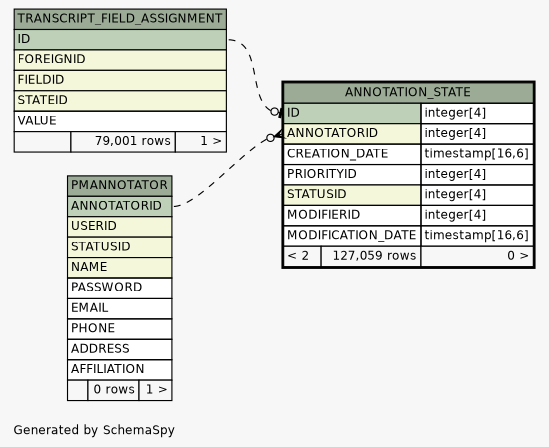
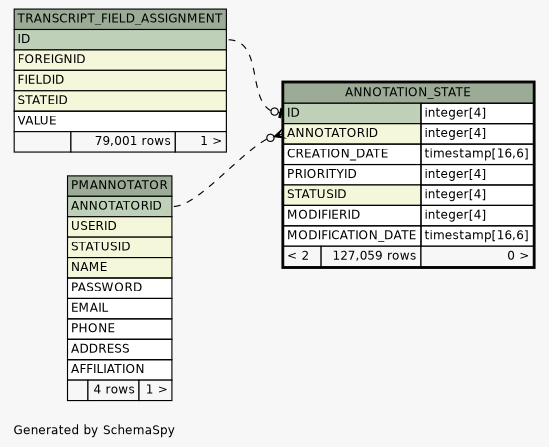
  digraph {
    bgcolor="#f7f7f7"
    fontname=Helvetica
    fontsize=11
    label="\nGenerated by SchemaSpy"
    labeljust=l
    nodesep=0.18
    rankdir=RL
    ranksep=0.46
    node [fontname=Helvetica fontsize=11 shape=plaintext]
    edge [arrowhead=none arrowsize=0.8 dir=back style=dashed]
    n1 [label=<     <TABLE BORDER="2" CELLBORDER="1" CELLSPACING="0" BGCOLOR="#ffffff">       <TR><TD COLSPAN="3" BGCOLOR="#9bab96" ALIGN="CENTER">ANNOTATION_STATE</TD></TR>       <TR><TD PORT="ID" COLSPAN="2" BGCOLOR="#bed1b8" ALIGN="LEFT">ID</TD><TD PORT="ID.type" ALIGN="LEFT">integer[4]</TD></TR>       <TR><TD PORT="ANNOTATORID" COLSPAN="2" BGCOLOR="#f4f7da" ALIGN="LEFT">ANNOTATORID</TD><TD PORT="ANNOTATORID.type" ALIGN="LEFT">integer[4]</TD></TR>       <TR><TD PORT="CREATION_DATE" COLSPAN="2" ALIGN="LEFT">CREATION_DATE</TD><TD PORT="CREATION_DATE.type" ALIGN="LEFT">timestamp[16,6]</TD></TR>       <TR><TD PORT="PRIORITYID" COLSPAN="2" ALIGN="LEFT">PRIORITYID</TD><TD PORT="PRIORITYID.type" ALIGN="LEFT">integer[4]</TD></TR>       <TR><TD PORT="STATUSID" COLSPAN="2" BGCOLOR="#f4f7da" ALIGN="LEFT">STATUSID</TD><TD PORT="STATUSID.type" ALIGN="LEFT">integer[4]</TD></TR>       <TR><TD PORT="MODIFIERID" COLSPAN="2" ALIGN="LEFT">MODIFIERID</TD><TD PORT="MODIFIERID.type" ALIGN="LEFT">integer[4]</TD></TR>       <TR><TD PORT="MODIFICATION_DATE" COLSPAN="2" ALIGN="LEFT">MODIFICATION_DATE</TD><TD PORT="MODIFICATION_DATE.type" ALIGN="LEFT">timestamp[16,6]</TD></TR>       <TR><TD ALIGN="LEFT" BGCOLOR="#f7f7f7">&lt; 2</TD><TD ALIGN="RIGHT" BGCOLOR="#f7f7f7">127,059 rows</TD><TD ALIGN="RIGHT" BGCOLOR="#f7f7f7">0 &gt;</TD></TR>     </TABLE>>]
-   n2 [label=<     <TABLE BORDER="0" CELLBORDER="1" CELLSPACING="0" BGCOLOR="#ffffff">       <TR><TD COLSPAN="3" BGCOLOR="#9bab96" ALIGN="CENTER">PMANNOTATOR</TD></TR>       <TR><TD PORT="ANNOTATORID" COLSPAN="3" BGCOLOR="#bed1b8" ALIGN="LEFT">ANNOTATORID</TD></TR>       <TR><TD PORT="USERID" COLSPAN="3" BGCOLOR="#f4f7da" ALIGN="LEFT">USERID</TD></TR>       <TR><TD PORT="STATUSID" COLSPAN="3" BGCOLOR="#f4f7da" ALIGN="LEFT">STATUSID</TD></TR>       <TR><TD PORT="NAME" COLSPAN="3" BGCOLOR="#f4f7da" ALIGN="LEFT">NAME</TD></TR>       <TR><TD PORT="PASSWORD" COLSPAN="3" ALIGN="LEFT">PASSWORD</TD></TR>       <TR><TD PORT="EMAIL" COLSPAN="3" ALIGN="LEFT">EMAIL</TD></TR>       <TR><TD PORT="PHONE" COLSPAN="3" ALIGN="LEFT">PHONE</TD></TR>       <TR><TD PORT="ADDRESS" COLSPAN="3" ALIGN="LEFT">ADDRESS</TD></TR>       <TR><TD PORT="AFFILIATION" COLSPAN="3" ALIGN="LEFT">AFFILIATION</TD></TR>       <TR><TD ALIGN="LEFT" BGCOLOR="#f7f7f7">  </TD><TD ALIGN="RIGHT" BGCOLOR="#f7f7f7">0 rows</TD><TD ALIGN="RIGHT" BGCOLOR="#f7f7f7">1 &gt;</TD></TR>     </TABLE>>]
+   n2 [label=<     <TABLE BORDER="0" CELLBORDER="1" CELLSPACING="0" BGCOLOR="#ffffff">       <TR><TD COLSPAN="3" BGCOLOR="#9bab96" ALIGN="CENTER">PMANNOTATOR</TD></TR>       <TR><TD PORT="ANNOTATORID" COLSPAN="3" BGCOLOR="#bed1b8" ALIGN="LEFT">ANNOTATORID</TD></TR>       <TR><TD PORT="USERID" COLSPAN="3" BGCOLOR="#f4f7da" ALIGN="LEFT">USERID</TD></TR>       <TR><TD PORT="STATUSID" COLSPAN="3" BGCOLOR="#f4f7da" ALIGN="LEFT">STATUSID</TD></TR>       <TR><TD PORT="NAME" COLSPAN="3" BGCOLOR="#f4f7da" ALIGN="LEFT">NAME</TD></TR>       <TR><TD PORT="PASSWORD" COLSPAN="3" ALIGN="LEFT">PASSWORD</TD></TR>       <TR><TD PORT="EMAIL" COLSPAN="3" ALIGN="LEFT">EMAIL</TD></TR>       <TR><TD PORT="PHONE" COLSPAN="3" ALIGN="LEFT">PHONE</TD></TR>       <TR><TD PORT="ADDRESS" COLSPAN="3" ALIGN="LEFT">ADDRESS</TD></TR>       <TR><TD PORT="AFFILIATION" COLSPAN="3" ALIGN="LEFT">AFFILIATION</TD></TR>       <TR><TD ALIGN="LEFT" BGCOLOR="#f7f7f7">  </TD><TD ALIGN="RIGHT" BGCOLOR="#f7f7f7">4 rows</TD><TD ALIGN="RIGHT" BGCOLOR="#f7f7f7">1 &gt;</TD></TR>     </TABLE>>]
    n3 [label=<     <TABLE BORDER="0" CELLBORDER="1" CELLSPACING="0" BGCOLOR="#ffffff">       <TR><TD COLSPAN="3" BGCOLOR="#9bab96" ALIGN="CENTER">TRANSCRIPT_FIELD_ASSIGNMENT</TD></TR>       <TR><TD PORT="ID" COLSPAN="3" BGCOLOR="#bed1b8" ALIGN="LEFT">ID</TD></TR>       <TR><TD PORT="FOREIGNID" COLSPAN="3" BGCOLOR="#f4f7da" ALIGN="LEFT">FOREIGNID</TD></TR>       <TR><TD PORT="FIELDID" COLSPAN="3" BGCOLOR="#f4f7da" ALIGN="LEFT">FIELDID</TD></TR>       <TR><TD PORT="STATEID" COLSPAN="3" BGCOLOR="#f4f7da" ALIGN="LEFT">STATEID</TD></TR>       <TR><TD PORT="VALUE" COLSPAN="3" ALIGN="LEFT">VALUE</TD></TR>       <TR><TD ALIGN="LEFT" BGCOLOR="#f7f7f7">  </TD><TD ALIGN="RIGHT" BGCOLOR="#f7f7f7">79,001 rows</TD><TD ALIGN="RIGHT" BGCOLOR="#f7f7f7">1 &gt;</TD></TR>     </TABLE>>]
    n1 -> n2 [arrowtail=crowodot headport="ANNOTATORID:e" tailport="ANNOTATORID:w"]
    n1 -> n3 [arrowtail=teeodot headport="ID:e" tailport="ID:w"]
  }
